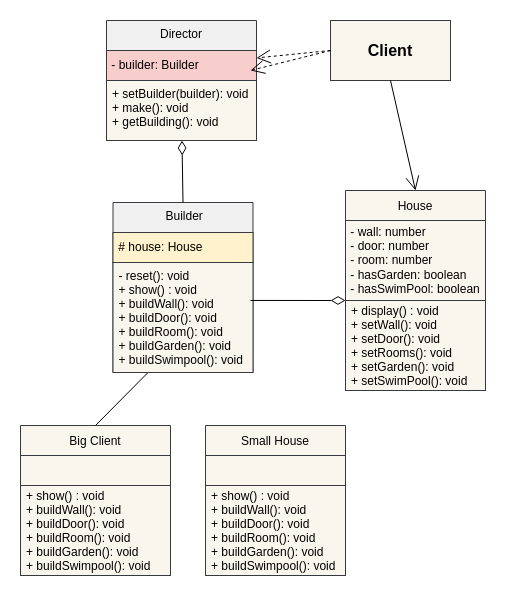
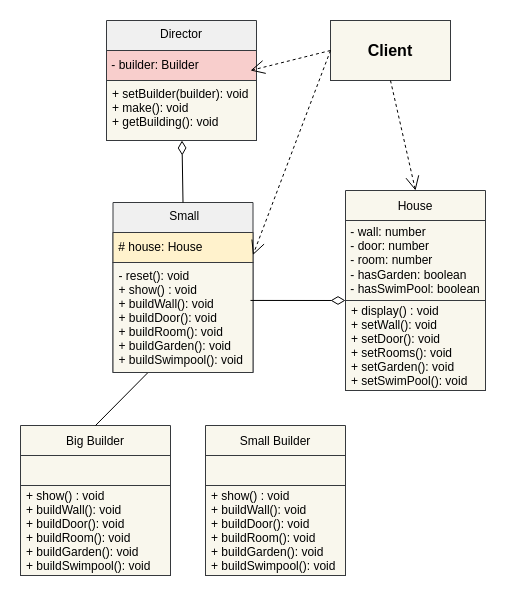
  <mxCell id="0" />
  <mxCell id="1" parent="0" />
- <mxCell id="2" value="Small House" style="swimlane;fontStyle=0;childLayout=stackLayout;horizontal=1;startSize=30;horizontalStack=0;resizeParent=1;resizeParentMax=0;resizeLast=0;collapsible=1;marginBottom=0;fillColor=#f9f7ed;strokeColor=#36393d;fontColor=#000000;" vertex="1" parent="1"><mxGeometry x="205" y="425" width="140" height="150" as="geometry" /></mxCell>
+ <mxCell id="2" value="Small Builder" style="swimlane;fontStyle=0;childLayout=stackLayout;horizontal=1;startSize=30;horizontalStack=0;resizeParent=1;resizeParentMax=0;resizeLast=0;collapsible=1;marginBottom=0;fillColor=#f9f7ed;strokeColor=#36393d;fontColor=#000000;" vertex="1" parent="1"><mxGeometry x="205" y="425" width="140" height="150" as="geometry" /></mxCell>
  <mxCell id="3" value="" style="rounded=0;whiteSpace=wrap;html=1;fillColor=#F9F7ED;strokeColor=#36393D;align=left;" vertex="1" parent="2"><mxGeometry y="30" width="140" height="30" as="geometry" /></mxCell>
  <mxCell id="4" value="+ show() : void&#10;+ buildWall(): void&#10;+ buildDoor(): void&#10;+ buildRoom(): void&#10;+ buildGarden(): void&#10;+ buildSwimpool(): void" style="text;strokeColor=#36393d;fillColor=#f9f7ed;align=left;verticalAlign=middle;spacingLeft=4;spacingRight=4;overflow=hidden;points=[[0,0.5],[1,0.5]];portConstraint=eastwest;rotatable=0;fontColor=#000000;" vertex="1" parent="2"><mxGeometry y="60" width="140" height="90" as="geometry" /></mxCell>
- <mxCell id="5" value="Big Client" style="swimlane;fontStyle=0;childLayout=stackLayout;horizontal=1;startSize=30;horizontalStack=0;resizeParent=1;resizeParentMax=0;resizeLast=0;collapsible=1;marginBottom=0;fillColor=#f9f7ed;strokeColor=#36393d;fontColor=#000000;" vertex="1" parent="1"><mxGeometry x="20" y="425" width="150" height="150" as="geometry" /></mxCell>
+ <mxCell id="5" value="Big Builder" style="swimlane;fontStyle=0;childLayout=stackLayout;horizontal=1;startSize=30;horizontalStack=0;resizeParent=1;resizeParentMax=0;resizeLast=0;collapsible=1;marginBottom=0;fillColor=#f9f7ed;strokeColor=#36393d;fontColor=#000000;" vertex="1" parent="1"><mxGeometry x="20" y="425" width="150" height="150" as="geometry" /></mxCell>
  <mxCell id="6" value="" style="rounded=0;whiteSpace=wrap;html=1;fillColor=#F9F7ED;strokeColor=#36393D;align=left;" vertex="1" parent="5"><mxGeometry y="30" width="150" height="30" as="geometry" /></mxCell>
  <mxCell id="7" value="+ show() : void&#10;+ buildWall(): void&#10;+ buildDoor(): void&#10;+ buildRoom(): void&#10;+ buildGarden(): void&#10;+ buildSwimpool(): void" style="text;strokeColor=#36393d;fillColor=#f9f7ed;align=left;verticalAlign=middle;spacingLeft=4;spacingRight=4;overflow=hidden;points=[[0,0.5],[1,0.5]];portConstraint=eastwest;rotatable=0;fontColor=#000000;" vertex="1" parent="5"><mxGeometry y="60" width="150" height="90" as="geometry" /></mxCell>
  <mxCell id="8" value="" style="endArrow=none;html=1;fontColor=#FFFFFF;exitX=0.5;exitY=0;exitDx=0;exitDy=0;endFill=0;entryX=0.25;entryY=1;entryDx=0;entryDy=0;" edge="1" parent="1" source="5" target="9"><mxGeometry width="50" height="50" relative="1" as="geometry"><mxPoint x="82.5" y="395" as="sourcePoint" /><mxPoint x="165.56" y="385" as="targetPoint" /></mxGeometry></mxCell>
- <mxCell id="9" value=" Builder" style="swimlane;fontStyle=0;childLayout=stackLayout;horizontal=1;startSize=30;horizontalStack=0;resizeParent=1;resizeParentMax=0;resizeLast=0;collapsible=1;marginBottom=0;fillColor=#F0F0F0;strokeColor=#36393D;fontColor=#000000;verticalAlign=top;" vertex="1" parent="1"><mxGeometry x="112.5" y="202" width="140" height="170" as="geometry" /></mxCell>
+ <mxCell id="9" value=" Small" style="swimlane;fontStyle=0;childLayout=stackLayout;horizontal=1;startSize=30;horizontalStack=0;resizeParent=1;resizeParentMax=0;resizeLast=0;collapsible=1;marginBottom=0;fillColor=#F0F0F0;strokeColor=#36393D;fontColor=#000000;verticalAlign=top;" vertex="1" parent="1"><mxGeometry x="112.5" y="202" width="140" height="170" as="geometry" /></mxCell>
  <mxCell id="10" value="&lt;font color=&quot;#000000&quot;&gt;&amp;nbsp;# house: House&lt;/font&gt;" style="rounded=0;whiteSpace=wrap;html=1;fillColor=#fff2cc;strokeColor=#36393D;align=left;" vertex="1" parent="9"><mxGeometry y="30" width="140" height="30" as="geometry" /></mxCell>
  <mxCell id="11" value="- reset(): void&#10;+ show() : void&#10;+ buildWall(): void&#10;+ buildDoor(): void&#10;+ buildRoom(): void&#10;+ buildGarden(): void&#10;+ buildSwimpool(): void&#10;" style="text;strokeColor=#36393d;fillColor=#F9F7ED;align=left;verticalAlign=top;spacingLeft=4;spacingRight=4;overflow=hidden;points=[[0,0.5],[1,0.5]];portConstraint=eastwest;rotatable=0;fontColor=#000000;" vertex="1" parent="9"><mxGeometry y="60" width="140" height="110" as="geometry" /></mxCell>
  <mxCell id="12" value="Director" style="swimlane;fontStyle=0;childLayout=stackLayout;horizontal=1;startSize=30;horizontalStack=0;resizeParent=1;resizeParentMax=0;resizeLast=0;collapsible=1;marginBottom=0;fillColor=#F0F0F0;strokeColor=#36393D;fontColor=#000000;verticalAlign=top;" vertex="1" parent="1"><mxGeometry x="106" y="20" width="150" height="120" as="geometry" /></mxCell>
  <mxCell id="13" value="&amp;nbsp;- builder: Builder" style="rounded=0;whiteSpace=wrap;html=1;fillColor=#f8cecc;strokeColor=#36393D;align=left;fontColor=#000000;" vertex="1" parent="12"><mxGeometry y="30" width="150" height="30" as="geometry" /></mxCell>
  <mxCell id="14" value="+ setBuilder(builder): void&#10;+ make(): void&#10;+ getBuilding(): void&#10;" style="text;strokeColor=#36393d;fillColor=#F9F7ED;align=left;verticalAlign=top;spacingLeft=4;spacingRight=4;overflow=hidden;points=[[0,0.5],[1,0.5]];portConstraint=eastwest;rotatable=0;fontColor=#000000;" vertex="1" parent="12"><mxGeometry y="60" width="150" height="60" as="geometry" /></mxCell>
  <mxCell id="15" value="" style="endArrow=diamondThin;html=1;fontColor=#000000;exitX=0.5;exitY=0;exitDx=0;exitDy=0;startArrow=none;startFill=0;endFill=0;endSize=12;" edge="1" parent="1" source="9" target="14"><mxGeometry width="50" height="50" relative="1" as="geometry"><mxPoint x="310" y="320" as="sourcePoint" /><mxPoint x="170" y="140" as="targetPoint" /></mxGeometry></mxCell>
  <mxCell id="16" value="House" style="swimlane;fontStyle=0;childLayout=stackLayout;horizontal=1;startSize=30;horizontalStack=0;resizeParent=1;resizeParentMax=0;resizeLast=0;collapsible=1;marginBottom=0;fillColor=#f9f7ed;strokeColor=#36393d;fontColor=#000000;" vertex="1" parent="1"><mxGeometry x="345" y="190" width="140" height="200" as="geometry" /></mxCell>
  <mxCell id="17" value="&lt;font color=&quot;#000000&quot;&gt;&amp;nbsp;- wall: number&lt;br&gt;&amp;nbsp;- door: number&lt;br&gt;&amp;nbsp;- room: number&lt;br&gt;&amp;nbsp;- hasGarden: boolean&lt;br&gt;&amp;nbsp;- hasSwimPool: boolean&lt;br&gt;&lt;/font&gt;" style="rounded=0;whiteSpace=wrap;html=1;fillColor=#F9F7ED;strokeColor=#36393D;align=left;" vertex="1" parent="16"><mxGeometry y="30" width="140" height="80" as="geometry" /></mxCell>
  <mxCell id="18" value="+ display() : void&#10;+ setWall(): void&#10;+ setDoor(): void&#10;+ setRooms(): void&#10;+ setGarden(): void&#10;+ setSwimPool(): void" style="text;strokeColor=#36393d;fillColor=#f9f7ed;align=left;verticalAlign=middle;spacingLeft=4;spacingRight=4;overflow=hidden;points=[[0,0.5],[1,0.5]];portConstraint=eastwest;rotatable=0;fontColor=#000000;" vertex="1" parent="16"><mxGeometry y="110" width="140" height="90" as="geometry" /></mxCell>
  <mxCell id="19" value="" style="endArrow=diamondThin;html=1;fontColor=#000000;exitX=0.982;exitY=0.345;exitDx=0;exitDy=0;startArrow=none;startFill=0;endFill=0;endSize=12;entryX=0;entryY=1;entryDx=0;entryDy=0;exitPerimeter=0;" edge="1" parent="1" source="11" target="17"><mxGeometry width="50" height="50" relative="1" as="geometry"><mxPoint x="291.01" y="302" as="sourcePoint" /><mxPoint x="289.999" y="240" as="targetPoint" /></mxGeometry></mxCell>
  <mxCell id="20" value="Client" style="rounded=0;whiteSpace=wrap;html=1;fontColor=#000000;strokeColor=#36393D;fillColor=#F9F7ED;fontSize=16;labelBackgroundColor=none;fontStyle=1" vertex="1" parent="1"><mxGeometry x="330" y="20" width="120" height="60" as="geometry" /></mxCell>
  <mxCell id="21" value="" style="endArrow=open;html=1;fontSize=16;fontColor=#000000;endSize=12;strokeWidth=1;exitX=0;exitY=0.5;exitDx=0;exitDy=0;dashed=1;endFill=0;" edge="1" parent="1" source="20"><mxGeometry width="50" height="50" relative="1" as="geometry"><mxPoint x="610" y="202" as="sourcePoint" /><mxPoint x="250" y="70" as="targetPoint" /></mxGeometry></mxCell>
- <mxCell id="22" value="" style="endArrow=open;html=1;fontSize=16;fontColor=#000000;endSize=12;strokeWidth=1;exitX=0;exitY=0.5;exitDx=0;exitDy=0;dashed=1;endFill=0;" edge="1" parent="1" source="20" target="13"><mxGeometry width="50" height="50" relative="1" as="geometry"><mxPoint x="365" y="80" as="sourcePoint" /><mxPoint x="270" y="80" as="targetPoint" /></mxGeometry></mxCell>
- <mxCell id="23" value="" style="endArrow=open;html=1;fontSize=16;fontColor=#000000;endSize=12;strokeWidth=1;exitX=0.5;exitY=1;exitDx=0;exitDy=0;entryX=0.5;entryY=0;entryDx=0;entryDy=0;dashed=0;endFill=0;" edge="1" parent="1" source="20" target="16"><mxGeometry width="50" height="50" relative="1" as="geometry"><mxPoint x="365" y="80" as="sourcePoint" /><mxPoint x="262.5" y="264.5" as="targetPoint" /></mxGeometry></mxCell>
+ <mxCell id="22" value="" style="endArrow=open;html=1;fontSize=16;fontColor=#000000;endSize=12;strokeWidth=1;exitX=0;exitY=0.5;exitDx=0;exitDy=0;entryX=1;entryY=0.75;entryDx=0;entryDy=0;dashed=1;endFill=0;" edge="1" parent="1" source="20" target="10"><mxGeometry width="50" height="50" relative="1" as="geometry"><mxPoint x="365" y="80" as="sourcePoint" /><mxPoint x="270" y="80" as="targetPoint" /></mxGeometry></mxCell>
+ <mxCell id="23" value="" style="endArrow=open;html=1;fontSize=16;fontColor=#000000;endSize=12;strokeWidth=1;exitX=0.5;exitY=1;exitDx=0;exitDy=0;entryX=0.5;entryY=0;entryDx=0;entryDy=0;dashed=1;endFill=0;" edge="1" parent="1" source="20" target="16"><mxGeometry width="50" height="50" relative="1" as="geometry"><mxPoint x="365" y="80" as="sourcePoint" /><mxPoint x="262.5" y="264.5" as="targetPoint" /></mxGeometry></mxCell>
